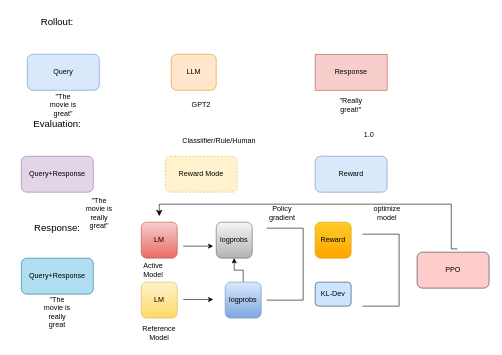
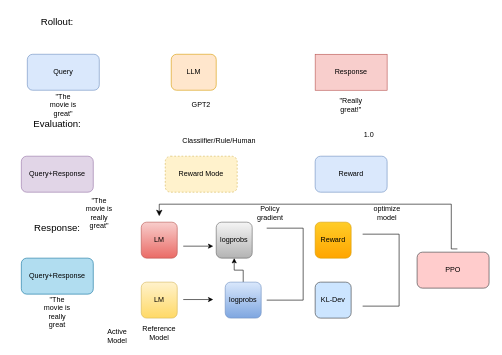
  <mxCell id="0" />
  <mxCell id="1" parent="0" />
  <mxCell id="2" value="Query" style="rounded=1;whiteSpace=wrap;html=1;fillColor=#dae8fc;strokeColor=#6c8ebf;" vertex="1" parent="1"><mxGeometry x="45" y="90" width="120" height="60" as="geometry" /></mxCell>
  <mxCell id="3" value="LLM" style="rounded=1;whiteSpace=wrap;html=1;fillColor=#ffe6cc;strokeColor=#d79b00;" vertex="1" parent="1"><mxGeometry x="285" y="90" width="75" height="60" as="geometry" /></mxCell>
  <mxCell id="4" value="Response" style="whiteSpace=wrap;html=1;fillColor=#f8cecc;strokeColor=#b85450;rounded=0;" vertex="1" parent="1"><mxGeometry x="525" y="90" width="120" height="60" as="geometry" /></mxCell>
  <mxCell id="5" value="&lt;font style=&quot;font-size: 16px;&quot;&gt;Rollout:&lt;/font&gt;" style="text;html=1;strokeColor=none;fillColor=none;align=center;verticalAlign=middle;whiteSpace=wrap;rounded=0;" vertex="1" parent="1"><mxGeometry x="65" y="20" width="60" height="30" as="geometry" /></mxCell>
  <mxCell id="6" value="Query+Response" style="rounded=1;whiteSpace=wrap;html=1;fillColor=#e1d5e7;strokeColor=#9673a6;" vertex="1" parent="1"><mxGeometry x="35" y="260" width="120" height="60" as="geometry" /></mxCell>
  <mxCell id="7" value="Reward Mode" style="rounded=1;whiteSpace=wrap;html=1;fillColor=#fff2cc;strokeColor=#d6b656;dashed=1;" vertex="1" parent="1"><mxGeometry x="275" y="260" width="120" height="60" as="geometry" /></mxCell>
  <mxCell id="8" value="Reward" style="rounded=1;whiteSpace=wrap;html=1;fillColor=#dae8fc;strokeColor=#6c8ebf;" vertex="1" parent="1"><mxGeometry x="525" y="260" width="120" height="60" as="geometry" /></mxCell>
  <mxCell id="9" value="&lt;font style=&quot;font-size: 16px;&quot;&gt;Evaluation:&lt;/font&gt;" style="text;html=1;strokeColor=none;fillColor=none;align=center;verticalAlign=middle;whiteSpace=wrap;rounded=0;" vertex="1" parent="1"><mxGeometry x="65" y="190" width="60" height="30" as="geometry" /></mxCell>
  <mxCell id="10" value="Query+Response" style="rounded=1;whiteSpace=wrap;html=1;fillColor=#b1ddf0;strokeColor=#10739e;" vertex="1" parent="1"><mxGeometry x="35" y="430" width="120" height="60" as="geometry" /></mxCell>
  <mxCell id="11" value="PPO" style="rounded=1;whiteSpace=wrap;html=1;fillColor=#ffcccc;strokeColor=#36393d;" vertex="1" parent="1"><mxGeometry x="695" y="420" width="120" height="60" as="geometry" /></mxCell>
  <mxCell id="12" value="LM" style="rounded=1;whiteSpace=wrap;html=1;fillColor=#f8cecc;gradientColor=#ea6b66;strokeColor=#b85450;" vertex="1" parent="1"><mxGeometry x="235" y="370" width="60" height="60" as="geometry" /></mxCell>
  <mxCell id="13" value="LM" style="rounded=1;whiteSpace=wrap;html=1;fillColor=#fff2cc;gradientColor=#ffd966;strokeColor=#d6b656;" vertex="1" parent="1"><mxGeometry x="235" y="470" width="60" height="60" as="geometry" /></mxCell>
  <mxCell id="14" value="logprobs" style="rounded=1;whiteSpace=wrap;html=1;fillColor=#f5f5f5;gradientColor=#b3b3b3;strokeColor=#666666;" vertex="1" parent="1"><mxGeometry x="360" y="370" width="60" height="60" as="geometry" /></mxCell>
  <mxCell id="15" value="" style="edgeStyle=orthogonalEdgeStyle;rounded=0;orthogonalLoop=1;jettySize=auto;html=1;" edge="1" parent="1" source="16" target="14"><mxGeometry relative="1" as="geometry" /></mxCell>
  <mxCell id="16" value="logprobs" style="rounded=1;whiteSpace=wrap;html=1;fillColor=#dae8fc;gradientColor=#7ea6e0;strokeColor=#6c8ebf;" vertex="1" parent="1"><mxGeometry x="375" y="470" width="60" height="60" as="geometry" /></mxCell>
  <mxCell id="17" value="Reward" style="rounded=1;whiteSpace=wrap;html=1;fillColor=#ffcd28;gradientColor=#ffa500;strokeColor=#d79b00;" vertex="1" parent="1"><mxGeometry x="525" y="370" width="60" height="60" as="geometry" /></mxCell>
- <mxCell id="18" value="KL-Dev" style="rounded=1;whiteSpace=wrap;html=1;fillColor=#cce5ff;strokeColor=#36393d;" vertex="1" parent="1"><mxGeometry x="525" y="470" width="60" height="40" as="geometry" /></mxCell>
+ <mxCell id="18" value="KL-Dev" style="rounded=1;whiteSpace=wrap;html=1;fillColor=#cce5ff;strokeColor=#36393d;" vertex="1" parent="1"><mxGeometry x="525" y="470" width="60" height="60" as="geometry" /></mxCell>
  <mxCell id="19" value="" style="edgeStyle=segmentEdgeStyle;endArrow=classic;html=1;curved=0;rounded=0;endSize=8;startSize=8;exitX=0.56;exitY=-0.09;exitDx=0;exitDy=0;exitPerimeter=0;" edge="1" parent="1" source="11"><mxGeometry width="50" height="50" relative="1" as="geometry"><mxPoint x="755" y="350" as="sourcePoint" /><mxPoint x="265" y="360" as="targetPoint" /><Array as="points"><mxPoint x="752" y="340" /><mxPoint x="265" y="340" /></Array></mxGeometry></mxCell>
  <mxCell id="20" value="" style="shape=partialRectangle;whiteSpace=wrap;html=1;bottom=1;right=1;left=1;top=0;fillColor=none;routingCenterX=-0.5;flipV=0;flipH=1;direction=south;" vertex="1" parent="1"><mxGeometry x="605" y="390" width="60" height="120" as="geometry" /></mxCell>
  <mxCell id="21" value="" style="shape=partialRectangle;whiteSpace=wrap;html=1;bottom=1;right=1;left=1;top=0;fillColor=none;routingCenterX=-0.5;flipV=0;flipH=1;direction=south;" vertex="1" parent="1"><mxGeometry x="445" y="380" width="60" height="120" as="geometry" /></mxCell>
  <mxCell id="22" value="" style="endArrow=classic;html=1;rounded=0;" edge="1" parent="1"><mxGeometry width="50" height="50" relative="1" as="geometry"><mxPoint x="305" y="410" as="sourcePoint" /><mxPoint x="355" y="410" as="targetPoint" /></mxGeometry></mxCell>
  <mxCell id="23" value="" style="endArrow=classic;html=1;rounded=0;" edge="1" parent="1"><mxGeometry width="50" height="50" relative="1" as="geometry"><mxPoint x="305" y="499" as="sourcePoint" /><mxPoint x="355" y="499" as="targetPoint" /><Array as="points" /></mxGeometry></mxCell>
  <mxCell id="24" value="Response:" style="text;html=1;strokeColor=none;fillColor=none;align=center;verticalAlign=middle;whiteSpace=wrap;rounded=0;fontSize=16;" vertex="1" parent="1"><mxGeometry x="20" y="360" width="150" height="40" as="geometry" /></mxCell>
- <mxCell id="25" value="Active Model" style="text;html=1;strokeColor=none;fillColor=none;align=center;verticalAlign=middle;whiteSpace=wrap;rounded=0;" vertex="1" parent="1"><mxGeometry x="225" y="435" width="60" height="30" as="geometry" /></mxCell>
+ <mxCell id="25" value="Active Model" style="text;html=1;strokeColor=none;fillColor=none;align=center;verticalAlign=middle;whiteSpace=wrap;rounded=0;" vertex="1" parent="1"><mxGeometry x="165" y="545" width="60" height="30" as="geometry" /></mxCell>
  <mxCell id="26" value="Reference Model" style="text;html=1;strokeColor=none;fillColor=none;align=center;verticalAlign=middle;whiteSpace=wrap;rounded=0;" vertex="1" parent="1"><mxGeometry x="235" y="540" width="60" height="30" as="geometry" /></mxCell>
  <mxCell id="27" value="&quot;The movie is really great" style="text;html=1;strokeColor=none;fillColor=none;align=center;verticalAlign=middle;whiteSpace=wrap;rounded=0;" vertex="1" parent="1"><mxGeometry x="65" y="505" width="60" height="30" as="geometry" /></mxCell>
- <mxCell id="28" value="Policy gradient" style="text;html=1;strokeColor=none;fillColor=none;align=center;verticalAlign=middle;whiteSpace=wrap;rounded=0;" vertex="1" parent="1"><mxGeometry x="440" y="340" width="60" height="30" as="geometry" /></mxCell>
+ <mxCell id="28" value="Policy gradient" style="text;html=1;strokeColor=none;fillColor=none;align=center;verticalAlign=middle;whiteSpace=wrap;rounded=0;" vertex="1" parent="1"><mxGeometry x="420" y="340" width="60" height="30" as="geometry" /></mxCell>
  <mxCell id="29" value="optimize model" style="text;html=1;strokeColor=none;fillColor=none;align=center;verticalAlign=middle;whiteSpace=wrap;rounded=0;" vertex="1" parent="1"><mxGeometry x="615" y="340" width="60" height="30" as="geometry" /></mxCell>
  <mxCell id="30" value="&quot;The movie is great&quot;" style="text;html=1;strokeColor=none;fillColor=none;align=center;verticalAlign=middle;whiteSpace=wrap;rounded=0;" vertex="1" parent="1"><mxGeometry x="75" y="160" width="60" height="30" as="geometry" /></mxCell>
  <mxCell id="31" value="GPT2" style="text;html=1;strokeColor=none;fillColor=none;align=center;verticalAlign=middle;whiteSpace=wrap;rounded=0;" vertex="1" parent="1"><mxGeometry x="305" y="160" width="60" height="30" as="geometry" /></mxCell>
  <mxCell id="32" value="&quot;Really great!&quot;" style="text;html=1;strokeColor=none;fillColor=none;align=center;verticalAlign=middle;whiteSpace=wrap;rounded=0;" vertex="1" parent="1"><mxGeometry x="555" y="160" width="60" height="30" as="geometry" /></mxCell>
  <mxCell id="33" value="&quot;The movie is really great&quot;" style="text;html=1;strokeColor=none;fillColor=none;align=center;verticalAlign=middle;whiteSpace=wrap;rounded=0;" vertex="1" parent="1"><mxGeometry x="135" y="340" width="60" height="30" as="geometry" /></mxCell>
  <mxCell id="34" value="Classiifier/Rule/Human" style="text;html=1;strokeColor=none;fillColor=none;align=center;verticalAlign=middle;whiteSpace=wrap;rounded=0;" vertex="1" parent="1"><mxGeometry x="335" y="220" width="60" height="30" as="geometry" /></mxCell>
  <mxCell id="35" value="1.0" style="text;html=1;strokeColor=none;fillColor=none;align=center;verticalAlign=middle;whiteSpace=wrap;rounded=0;" vertex="1" parent="1"><mxGeometry x="585" y="210" width="60" height="30" as="geometry" /></mxCell>
